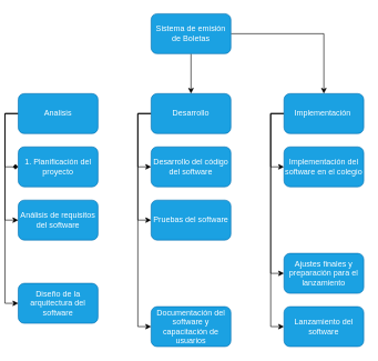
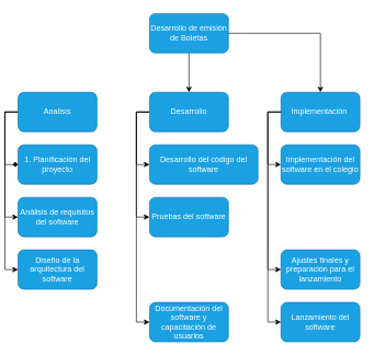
  <mxCell id="0" />
  <mxCell id="1" parent="0" />
  <mxCell id="2" style="edgeStyle=orthogonalEdgeStyle;rounded=0;orthogonalLoop=1;jettySize=auto;html=1;entryX=0.5;entryY=0;entryDx=0;entryDy=0;" edge="1" parent="1" source="4" target="8"><mxGeometry relative="1" as="geometry" /></mxCell>
  <mxCell id="3" style="edgeStyle=orthogonalEdgeStyle;rounded=0;orthogonalLoop=1;jettySize=auto;html=1;" edge="1" parent="1" source="4" target="16"><mxGeometry relative="1" as="geometry" /></mxCell>
- <mxCell id="4" value="Sistema de emisión&lt;br&gt;de Boletas" style="rounded=1;whiteSpace=wrap;html=1;fillColor=#1ba1e2;fontColor=#ffffff;strokeColor=#006EAF;" vertex="1" parent="1"><mxGeometry x="220" y="20" width="120" height="60" as="geometry" /></mxCell>
+ <mxCell id="4" value="Desarrollo de emisión&lt;br&gt;de Boletas" style="rounded=1;whiteSpace=wrap;html=1;fillColor=#1ba1e2;fontColor=#ffffff;strokeColor=#006EAF;" vertex="1" parent="1"><mxGeometry x="220" y="20" width="120" height="60" as="geometry" /></mxCell>
  <mxCell id="5" style="edgeStyle=orthogonalEdgeStyle;rounded=0;orthogonalLoop=1;jettySize=auto;html=1;entryX=0;entryY=0.5;entryDx=0;entryDy=0;exitX=0;exitY=0.5;exitDx=0;exitDy=0;" edge="1" parent="1" source="8" target="19"><mxGeometry relative="1" as="geometry" /></mxCell>
  <mxCell id="6" style="edgeStyle=orthogonalEdgeStyle;rounded=0;orthogonalLoop=1;jettySize=auto;html=1;entryX=0;entryY=0.5;entryDx=0;entryDy=0;exitX=0;exitY=0.5;exitDx=0;exitDy=0;" edge="1" parent="1" source="8" target="20"><mxGeometry relative="1" as="geometry" /></mxCell>
  <mxCell id="7" style="edgeStyle=orthogonalEdgeStyle;rounded=0;orthogonalLoop=1;jettySize=auto;html=1;entryX=0;entryY=0.5;entryDx=0;entryDy=0;exitX=0;exitY=0.5;exitDx=0;exitDy=0;" edge="1" parent="1" source="8" target="22"><mxGeometry relative="1" as="geometry" /></mxCell>
  <mxCell id="8" value="Desarrollo" style="rounded=1;whiteSpace=wrap;html=1;fillColor=#1ba1e2;fontColor=#ffffff;strokeColor=#006EAF;" vertex="1" parent="1"><mxGeometry x="220" y="140" width="120" height="60" as="geometry" /></mxCell>
  <mxCell id="9" style="edgeStyle=orthogonalEdgeStyle;rounded=0;orthogonalLoop=1;jettySize=auto;html=1;entryX=0;entryY=0.5;entryDx=0;entryDy=0;exitX=0;exitY=0.5;exitDx=0;exitDy=0;endArrow=diamond;" edge="1" parent="1" source="12" target="17"><mxGeometry relative="1" as="geometry" /></mxCell>
  <mxCell id="10" style="edgeStyle=orthogonalEdgeStyle;rounded=0;orthogonalLoop=1;jettySize=auto;html=1;entryX=0;entryY=0.5;entryDx=0;entryDy=0;exitX=0;exitY=0.5;exitDx=0;exitDy=0;" edge="1" parent="1" source="12" target="18"><mxGeometry relative="1" as="geometry" /></mxCell>
  <mxCell id="11" style="edgeStyle=orthogonalEdgeStyle;rounded=0;orthogonalLoop=1;jettySize=auto;html=1;entryX=0;entryY=0.5;entryDx=0;entryDy=0;exitX=0;exitY=0.5;exitDx=0;exitDy=0;" edge="1" parent="1" source="12" target="21"><mxGeometry relative="1" as="geometry" /></mxCell>
  <mxCell id="12" value="Analisis" style="rounded=1;whiteSpace=wrap;html=1;fillColor=#1ba1e2;fontColor=#ffffff;strokeColor=#006EAF;" vertex="1" parent="1"><mxGeometry x="20" y="140" width="120" height="60" as="geometry" /></mxCell>
  <mxCell id="13" style="edgeStyle=orthogonalEdgeStyle;rounded=0;orthogonalLoop=1;jettySize=auto;html=1;entryX=0;entryY=0.5;entryDx=0;entryDy=0;exitX=0;exitY=0.5;exitDx=0;exitDy=0;" edge="1" parent="1" source="16" target="23"><mxGeometry relative="1" as="geometry" /></mxCell>
  <mxCell id="14" style="edgeStyle=orthogonalEdgeStyle;rounded=0;orthogonalLoop=1;jettySize=auto;html=1;entryX=0;entryY=0.5;entryDx=0;entryDy=0;exitX=0;exitY=0.5;exitDx=0;exitDy=0;" edge="1" parent="1" source="16" target="24"><mxGeometry relative="1" as="geometry" /></mxCell>
  <mxCell id="15" style="edgeStyle=orthogonalEdgeStyle;rounded=0;orthogonalLoop=1;jettySize=auto;html=1;entryX=0;entryY=0.5;entryDx=0;entryDy=0;exitX=0;exitY=0.5;exitDx=0;exitDy=0;" edge="1" parent="1" source="16" target="25"><mxGeometry relative="1" as="geometry" /></mxCell>
  <mxCell id="16" value="Implementación&amp;nbsp;" style="rounded=1;whiteSpace=wrap;html=1;fillColor=#1ba1e2;fontColor=#ffffff;strokeColor=#006EAF;" vertex="1" parent="1"><mxGeometry x="420" y="140" width="120" height="60" as="geometry" /></mxCell>
  <mxCell id="17" value="1. Planificación del proyecto" style="rounded=1;whiteSpace=wrap;html=1;fillColor=#1ba1e2;fontColor=#ffffff;strokeColor=#006EAF;" vertex="1" parent="1"><mxGeometry x="20" y="220" width="120" height="60" as="geometry" /></mxCell>
  <mxCell id="18" value="Análisis de requisitos del software" style="rounded=1;whiteSpace=wrap;html=1;fillColor=#1ba1e2;fontColor=#ffffff;strokeColor=#006EAF;" vertex="1" parent="1"><mxGeometry x="20" y="300" width="120" height="60" as="geometry" /></mxCell>
- <mxCell id="19" value="Desarrollo del código del software" style="rounded=1;whiteSpace=wrap;html=1;fillColor=#1ba1e2;fontColor=#ffffff;strokeColor=#006EAF;" vertex="1" parent="1"><mxGeometry x="220" y="220" width="120" height="60" as="geometry" /></mxCell>
+ <mxCell id="19" value="Desarrollo del código del software" style="rounded=1;whiteSpace=wrap;html=1;fillColor=#1ba1e2;fontColor=#ffffff;strokeColor=#006EAF;" vertex="1" parent="1"><mxGeometry x="220" y="220" width="165" height="60" as="geometry" /></mxCell>
  <mxCell id="20" value="Pruebas del software" style="rounded=1;whiteSpace=wrap;html=1;fillColor=#1ba1e2;fontColor=#ffffff;strokeColor=#006EAF;" vertex="1" parent="1"><mxGeometry x="220" y="300" width="120" height="60" as="geometry" /></mxCell>
- <mxCell id="21" value="Diseño de la arquitectura del software" style="rounded=1;whiteSpace=wrap;html=1;fillColor=#1ba1e2;fontColor=#ffffff;strokeColor=#006EAF;" vertex="1" parent="1"><mxGeometry x="20" y="425" width="120" height="60" as="geometry" /></mxCell>
+ <mxCell id="21" value="Diseño de la arquitectura del software" style="rounded=1;whiteSpace=wrap;html=1;fillColor=#1ba1e2;fontColor=#ffffff;strokeColor=#006EAF;" vertex="1" parent="1"><mxGeometry x="20" y="380" width="120" height="60" as="geometry" /></mxCell>
  <mxCell id="22" value="Documentación del software y capacitación de usuarios" style="rounded=1;whiteSpace=wrap;html=1;fillColor=#1ba1e2;fontColor=#ffffff;strokeColor=#006EAF;" vertex="1" parent="1"><mxGeometry x="220" y="460" width="120" height="60" as="geometry" /></mxCell>
  <mxCell id="23" value="Implementación del software en el colegio" style="rounded=1;whiteSpace=wrap;html=1;fillColor=#1ba1e2;fontColor=#ffffff;strokeColor=#006EAF;" vertex="1" parent="1"><mxGeometry x="420" y="220" width="120" height="60" as="geometry" /></mxCell>
  <mxCell id="24" value="Ajustes finales y preparación para el lanzamiento" style="rounded=1;whiteSpace=wrap;html=1;fillColor=#1ba1e2;fontColor=#ffffff;strokeColor=#006EAF;" vertex="1" parent="1"><mxGeometry x="420" y="380" width="120" height="60" as="geometry" /></mxCell>
  <mxCell id="25" value="Lanzamiento del software" style="rounded=1;whiteSpace=wrap;html=1;fillColor=#1ba1e2;fontColor=#ffffff;strokeColor=#006EAF;" vertex="1" parent="1"><mxGeometry x="420" y="460" width="120" height="60" as="geometry" /></mxCell>
